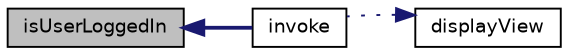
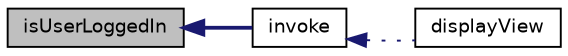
  digraph {
    rankdir=LR
    node [color=black fillcolor=white fontname=Helvetica fontsize=10 shape=record style=filled]
    edge [color=midnightblue dir=back fontname=Helvetica fontsize=10 labelfontname=Helvetica labelfontsize=10]
    n1 [fillcolor=grey75 fontcolor=black height=0.2 label=isUserLoggedIn width=0.4]
    n2 [height=0.2 label=invoke width=0.4]
    n3 [height=0.2 label=displayView width=0.4]
    n1 -> n2 [style=bold]
-   n3 -> n2 [style=dotted]
+   n2 -> n3 [style=dotted]
  }
